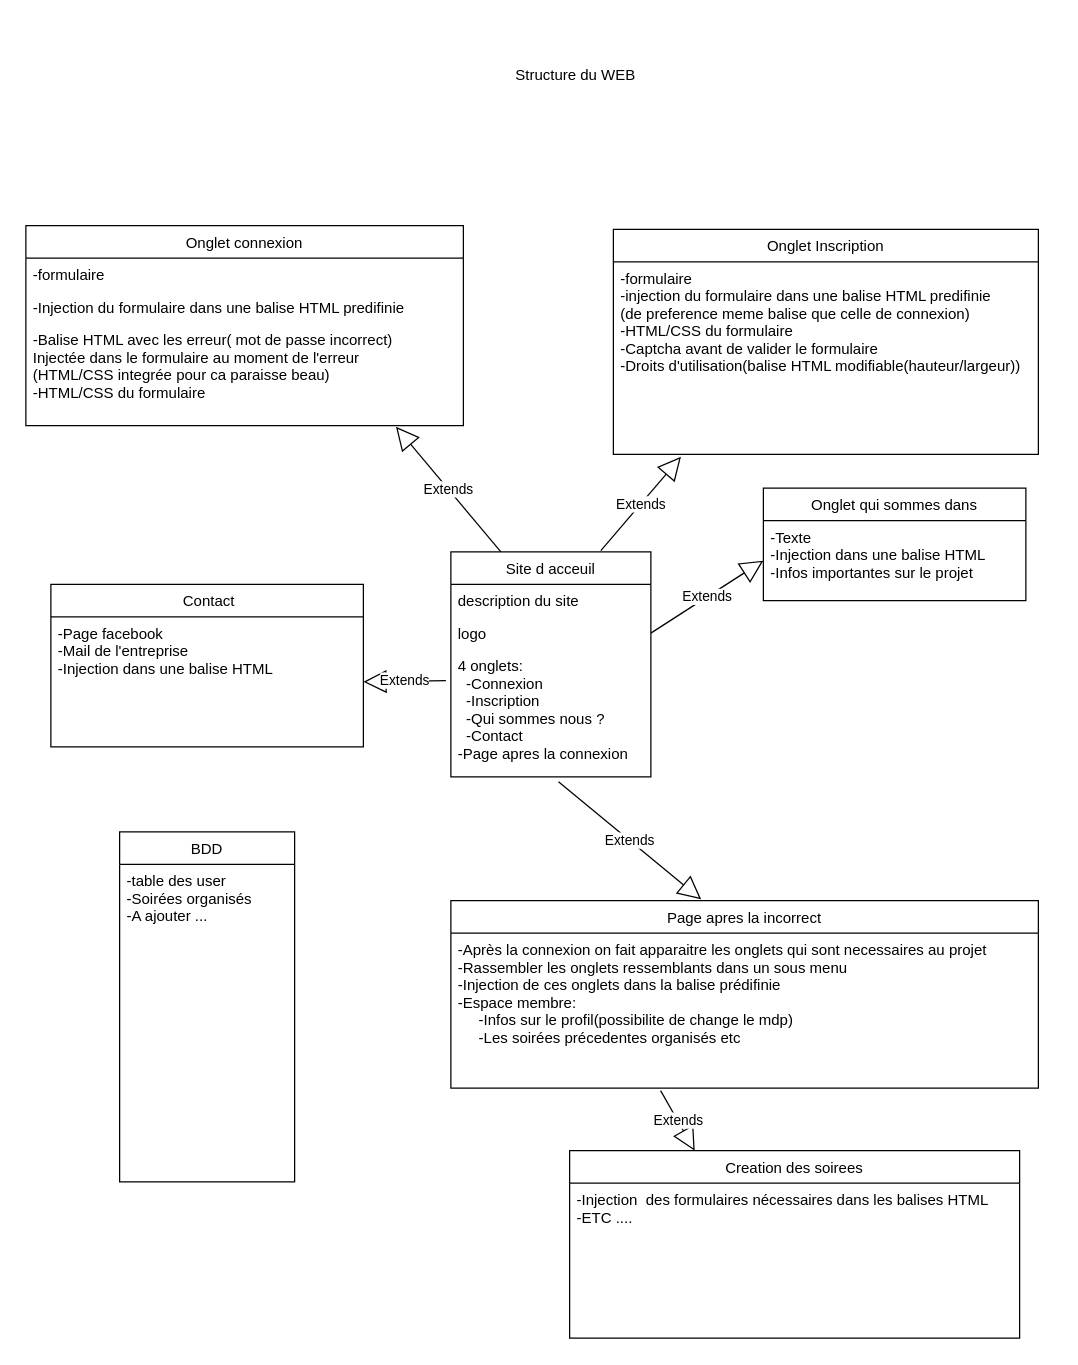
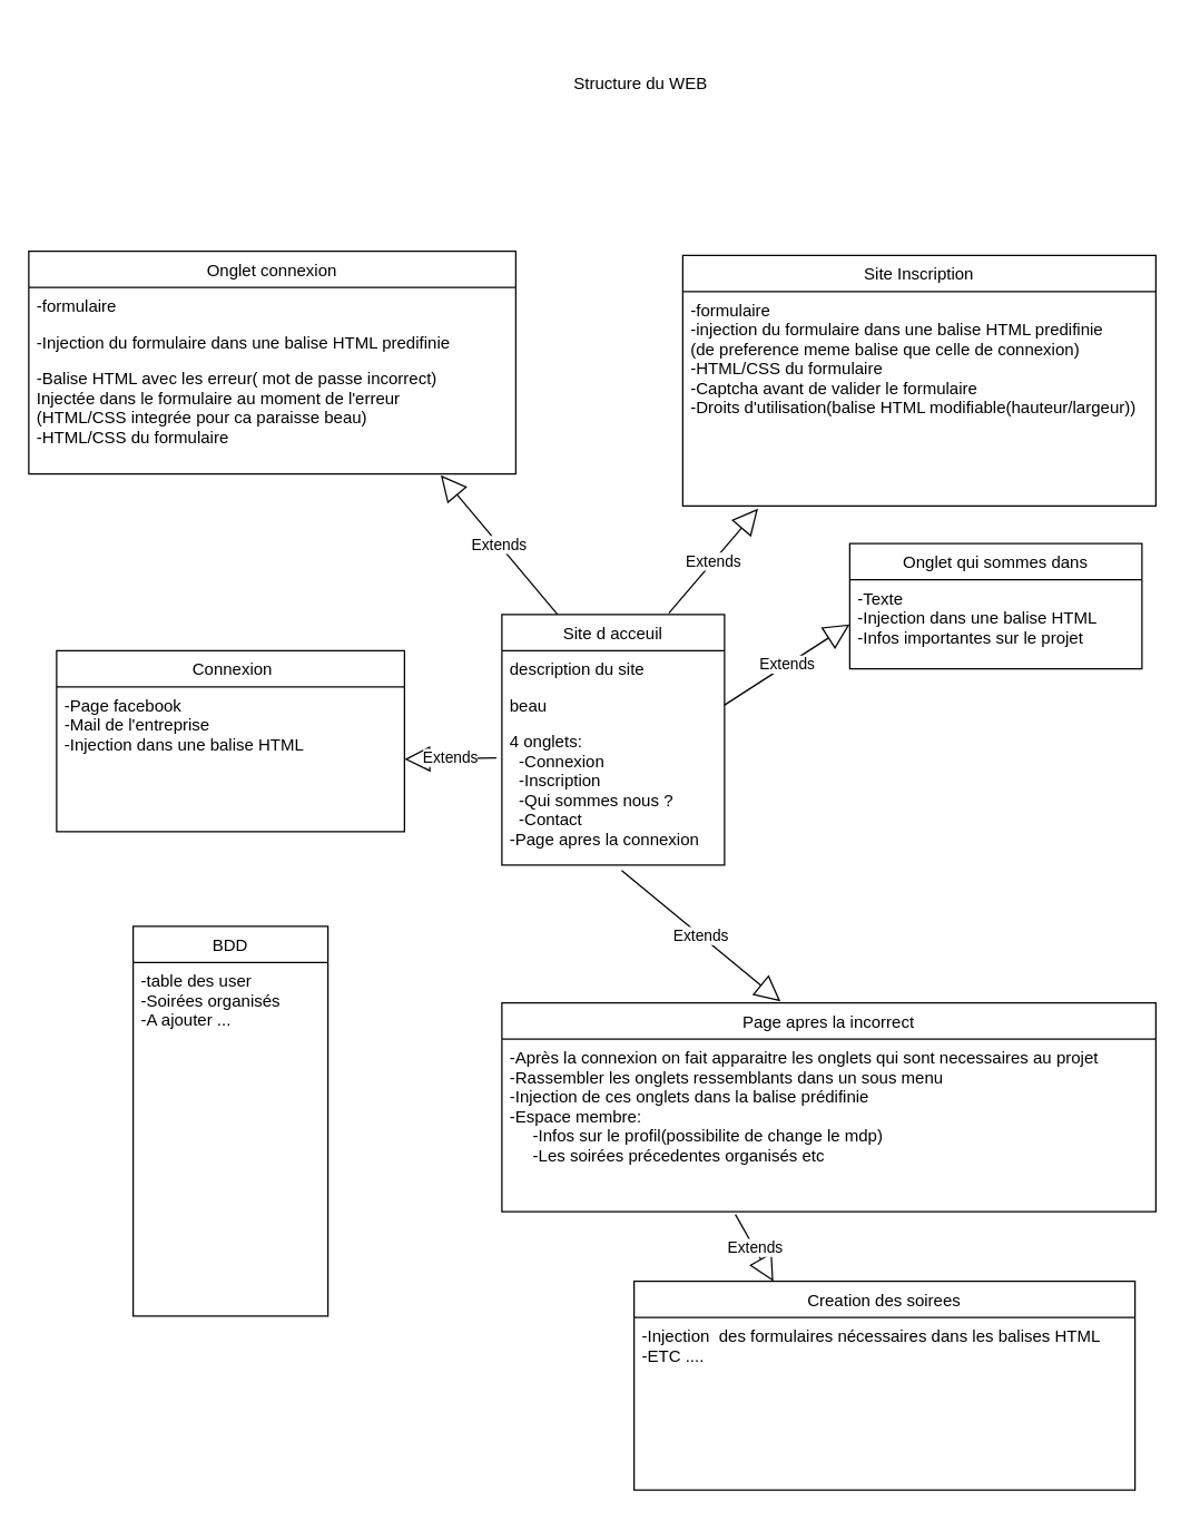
  <mxCell id="0" />
  <mxCell id="1" parent="0" />
  <mxCell id="2" value="Structure du WEB" style="text;html=1;strokeColor=none;fillColor=none;align=center;verticalAlign=middle;whiteSpace=wrap;rounded=0;" vertex="1" parent="1"><mxGeometry x="80" y="20" width="760" height="80" as="geometry" /></mxCell>
  <mxCell id="3" value="Site d acceuil" style="swimlane;fontStyle=0;childLayout=stackLayout;horizontal=1;startSize=26;fillColor=none;horizontalStack=0;resizeParent=1;resizeParentMax=0;resizeLast=0;collapsible=1;marginBottom=0;" vertex="1" parent="1"><mxGeometry x="360" y="441" width="160" height="180" as="geometry" /></mxCell>
  <mxCell id="4" value="description du site" style="text;strokeColor=none;fillColor=none;align=left;verticalAlign=top;spacingLeft=4;spacingRight=4;overflow=hidden;rotatable=0;points=[[0,0.5],[1,0.5]];portConstraint=eastwest;" vertex="1" parent="3"><mxGeometry y="26" width="160" height="26" as="geometry" /></mxCell>
- <mxCell id="5" value="logo" style="text;strokeColor=none;fillColor=none;align=left;verticalAlign=top;spacingLeft=4;spacingRight=4;overflow=hidden;rotatable=0;points=[[0,0.5],[1,0.5]];portConstraint=eastwest;" vertex="1" parent="3"><mxGeometry y="52" width="160" height="26" as="geometry" /></mxCell>
+ <mxCell id="5" value="beau" style="text;strokeColor=none;fillColor=none;align=left;verticalAlign=top;spacingLeft=4;spacingRight=4;overflow=hidden;rotatable=0;points=[[0,0.5],[1,0.5]];portConstraint=eastwest;" vertex="1" parent="3"><mxGeometry y="52" width="160" height="26" as="geometry" /></mxCell>
  <mxCell id="6" value="4 onglets:&#10;  -Connexion&#10;  -Inscription&#10;  -Qui sommes nous ?&#10;  -Contact&#10;-Page apres la connexion" style="text;strokeColor=none;fillColor=none;align=left;verticalAlign=top;spacingLeft=4;spacingRight=4;overflow=hidden;rotatable=0;points=[[0,0.5],[1,0.5]];portConstraint=eastwest;" vertex="1" parent="3"><mxGeometry y="78" width="160" height="102" as="geometry" /></mxCell>
  <mxCell id="7" value="Onglet connexion" style="swimlane;fontStyle=0;childLayout=stackLayout;horizontal=1;startSize=26;fillColor=none;horizontalStack=0;resizeParent=1;resizeParentMax=0;resizeLast=0;collapsible=1;marginBottom=0;" vertex="1" parent="1"><mxGeometry y="180" width="350" height="160" as="geometry" x="20" /></mxCell>
  <mxCell id="8" value="-formulaire" style="text;strokeColor=none;fillColor=none;align=left;verticalAlign=top;spacingLeft=4;spacingRight=4;overflow=hidden;rotatable=0;points=[[0,0.5],[1,0.5]];portConstraint=eastwest;" vertex="1" parent="7"><mxGeometry y="26" width="350" height="26" as="geometry" /></mxCell>
  <mxCell id="9" value="-Injection du formulaire dans une balise HTML predifinie " style="text;strokeColor=none;fillColor=none;align=left;verticalAlign=top;spacingLeft=4;spacingRight=4;overflow=hidden;rotatable=0;points=[[0,0.5],[1,0.5]];portConstraint=eastwest;" vertex="1" parent="7"><mxGeometry y="52" width="350" height="26" as="geometry" /></mxCell>
  <mxCell id="10" value="-Balise HTML avec les erreur( mot de passe incorrect)&#10;Injectée dans le formulaire au moment de l'erreur&#10;(HTML/CSS integrée pour ca paraisse beau)&#10;-HTML/CSS du formulaire&#10;" style="text;strokeColor=none;fillColor=none;align=left;verticalAlign=top;spacingLeft=4;spacingRight=4;overflow=hidden;rotatable=0;points=[[0,0.5],[1,0.5]];portConstraint=eastwest;" vertex="1" parent="7"><mxGeometry y="78" width="350" height="82" as="geometry" /></mxCell>
- <mxCell id="11" value="Onglet Inscription" style="swimlane;fontStyle=0;childLayout=stackLayout;horizontal=1;startSize=26;fillColor=none;horizontalStack=0;resizeParent=1;resizeParentMax=0;resizeLast=0;collapsible=1;marginBottom=0;" vertex="1" parent="1"><mxGeometry x="490" y="183" width="340" height="180" as="geometry" /></mxCell>
+ <mxCell id="11" value="Site Inscription" style="swimlane;fontStyle=0;childLayout=stackLayout;horizontal=1;startSize=26;fillColor=none;horizontalStack=0;resizeParent=1;resizeParentMax=0;resizeLast=0;collapsible=1;marginBottom=0;" vertex="1" parent="1"><mxGeometry x="490" y="183" width="340" height="180" as="geometry" /></mxCell>
  <mxCell id="12" value="-formulaire&#10;-injection du formulaire dans une balise HTML predifinie&#10;(de preference meme balise que celle de connexion)&#10;-HTML/CSS du formulaire&#10;-Captcha avant de valider le formulaire&#10;-Droits d'utilisation(balise HTML modifiable(hauteur/largeur))&#10;" style="text;strokeColor=none;fillColor=none;align=left;verticalAlign=top;spacingLeft=4;spacingRight=4;overflow=hidden;rotatable=0;points=[[0,0.5],[1,0.5]];portConstraint=eastwest;" vertex="1" parent="11"><mxGeometry y="26" width="340" height="154" as="geometry" /></mxCell>
  <mxCell id="13" value="Onglet qui sommes dans" style="swimlane;fontStyle=0;childLayout=stackLayout;horizontal=1;startSize=26;fillColor=none;horizontalStack=0;resizeParent=1;resizeParentMax=0;resizeLast=0;collapsible=1;marginBottom=0;" vertex="1" parent="1"><mxGeometry x="610" y="390" width="210" height="90" as="geometry" /></mxCell>
  <mxCell id="14" value="-Texte&#10;-Injection dans une balise HTML&#10;-Infos importantes sur le projet&#10;" style="text;strokeColor=none;fillColor=none;align=left;verticalAlign=top;spacingLeft=4;spacingRight=4;overflow=hidden;rotatable=0;points=[[0,0.5],[1,0.5]];portConstraint=eastwest;" vertex="1" parent="13"><mxGeometry y="26" width="210" height="64" as="geometry" /></mxCell>
- <mxCell id="15" value=" Contact" style="swimlane;fontStyle=0;childLayout=stackLayout;horizontal=1;startSize=26;fillColor=none;horizontalStack=0;resizeParent=1;resizeParentMax=0;resizeLast=0;collapsible=1;marginBottom=0;" vertex="1" parent="1"><mxGeometry x="40" y="467" width="250" height="130" as="geometry" /></mxCell>
+ <mxCell id="15" value=" Connexion" style="swimlane;fontStyle=0;childLayout=stackLayout;horizontal=1;startSize=26;fillColor=none;horizontalStack=0;resizeParent=1;resizeParentMax=0;resizeLast=0;collapsible=1;marginBottom=0;" vertex="1" parent="1"><mxGeometry x="40" y="467" width="250" height="130" as="geometry" /></mxCell>
  <mxCell id="16" value="-Page facebook&#10;-Mail de l'entreprise&#10;-Injection dans une balise HTML" style="text;strokeColor=none;fillColor=none;align=left;verticalAlign=top;spacingLeft=4;spacingRight=4;overflow=hidden;rotatable=0;points=[[0,0.5],[1,0.5]];portConstraint=eastwest;" vertex="1" parent="15"><mxGeometry y="26" width="250" height="104" as="geometry" /></mxCell>
  <mxCell id="17" value="Extends" style="endArrow=block;endSize=16;endFill=0;html=1;exitX=0.25;exitY=0;exitDx=0;exitDy=0;entryX=0.846;entryY=1.012;entryDx=0;entryDy=0;entryPerimeter=0;" edge="1" parent="1" source="3" target="10"><mxGeometry width="160" relative="1" as="geometry"><mxPoint x="200" y="380" as="sourcePoint" /><mxPoint x="360" y="380" as="targetPoint" /></mxGeometry></mxCell>
  <mxCell id="18" value="Extends" style="endArrow=block;endSize=16;endFill=0;html=1;exitX=1;exitY=0.5;exitDx=0;exitDy=0;entryX=0;entryY=0.5;entryDx=0;entryDy=0;" edge="1" parent="1" source="5" target="14"><mxGeometry width="160" relative="1" as="geometry"><mxPoint x="300" y="390" as="sourcePoint" /><mxPoint x="460" y="390" as="targetPoint" /><mxPoint as="offset" /></mxGeometry></mxCell>
  <mxCell id="19" value="Extends" style="endArrow=block;endSize=16;endFill=0;html=1;entryX=0.159;entryY=1.013;entryDx=0;entryDy=0;entryPerimeter=0;" edge="1" parent="1" target="12"><mxGeometry width="160" relative="1" as="geometry"><mxPoint x="480" y="440" as="sourcePoint" /><mxPoint x="490" y="298.5" as="targetPoint" /><mxPoint as="offset" /></mxGeometry></mxCell>
  <mxCell id="20" value="Extends" style="endArrow=block;endSize=16;endFill=0;html=1;exitX=-0.025;exitY=0.245;exitDx=0;exitDy=0;exitPerimeter=0;entryX=1;entryY=0.5;entryDx=0;entryDy=0;" edge="1" parent="1" source="6" target="16"><mxGeometry width="160" relative="1" as="geometry"><mxPoint x="280" y="410" as="sourcePoint" /><mxPoint x="440" y="410" as="targetPoint" /></mxGeometry></mxCell>
  <mxCell id="21" value="Page apres la incorrect" style="swimlane;fontStyle=0;childLayout=stackLayout;horizontal=1;startSize=26;fillColor=none;horizontalStack=0;resizeParent=1;resizeParentMax=0;resizeLast=0;collapsible=1;marginBottom=0;" vertex="1" parent="1"><mxGeometry x="360" y="720" width="470" height="150" as="geometry" /></mxCell>
  <mxCell id="22" value="-Après la connexion on fait apparaitre les onglets qui sont necessaires au projet&#10;-Rassembler les onglets ressemblants dans un sous menu&#10;-Injection de ces onglets dans la balise prédifinie&#10;-Espace membre: &#10;     -Infos sur le profil(possibilite de change le mdp)&#10;     -Les soirées précedentes organisés etc&#10;" style="text;strokeColor=none;fillColor=none;align=left;verticalAlign=top;spacingLeft=4;spacingRight=4;overflow=hidden;rotatable=0;points=[[0,0.5],[1,0.5]];portConstraint=eastwest;" vertex="1" parent="21"><mxGeometry y="26" width="470" height="124" as="geometry" /></mxCell>
  <mxCell id="23" value="Extends" style="endArrow=block;endSize=16;endFill=0;html=1;exitX=0.538;exitY=1.039;exitDx=0;exitDy=0;exitPerimeter=0;entryX=0.426;entryY=-0.007;entryDx=0;entryDy=0;entryPerimeter=0;" edge="1" parent="1" source="6" target="21"><mxGeometry width="160" relative="1" as="geometry"><mxPoint x="190" y="680" as="sourcePoint" /><mxPoint x="350" y="680" as="targetPoint" /></mxGeometry></mxCell>
  <mxCell id="24" value="BDD" style="swimlane;fontStyle=0;childLayout=stackLayout;horizontal=1;startSize=26;fillColor=none;horizontalStack=0;resizeParent=1;resizeParentMax=0;resizeLast=0;collapsible=1;marginBottom=0;" vertex="1" parent="1"><mxGeometry x="95" y="665" width="140" height="280" as="geometry" /></mxCell>
  <mxCell id="25" value="-table des user&#10;-Soirées organisés&#10;-A ajouter ..." style="text;strokeColor=none;fillColor=none;align=left;verticalAlign=top;spacingLeft=4;spacingRight=4;overflow=hidden;rotatable=0;points=[[0,0.5],[1,0.5]];portConstraint=eastwest;" vertex="1" parent="24"><mxGeometry y="26" width="140" height="254" as="geometry" /></mxCell>
  <mxCell id="26" value="Creation des soirees" style="swimlane;fontStyle=0;childLayout=stackLayout;horizontal=1;startSize=26;fillColor=none;horizontalStack=0;resizeParent=1;resizeParentMax=0;resizeLast=0;collapsible=1;marginBottom=0;" vertex="1" parent="1"><mxGeometry x="455" y="920" width="360" height="150" as="geometry" /></mxCell>
  <mxCell id="27" value="-Injection  des formulaires nécessaires dans les balises HTML&#10;-ETC ...." style="text;strokeColor=none;fillColor=none;align=left;verticalAlign=top;spacingLeft=4;spacingRight=4;overflow=hidden;rotatable=0;points=[[0,0.5],[1,0.5]];portConstraint=eastwest;" vertex="1" parent="26"><mxGeometry y="26" width="360" height="124" as="geometry" /></mxCell>
  <mxCell id="28" value="Extends" style="endArrow=block;endSize=16;endFill=0;html=1;exitX=0.357;exitY=1.016;exitDx=0;exitDy=0;exitPerimeter=0;entryX=0.278;entryY=0;entryDx=0;entryDy=0;entryPerimeter=0;" edge="1" parent="1" source="22" target="26"><mxGeometry width="160" relative="1" as="geometry"><mxPoint x="320" y="930" as="sourcePoint" /><mxPoint x="480" y="930" as="targetPoint" /></mxGeometry></mxCell>
